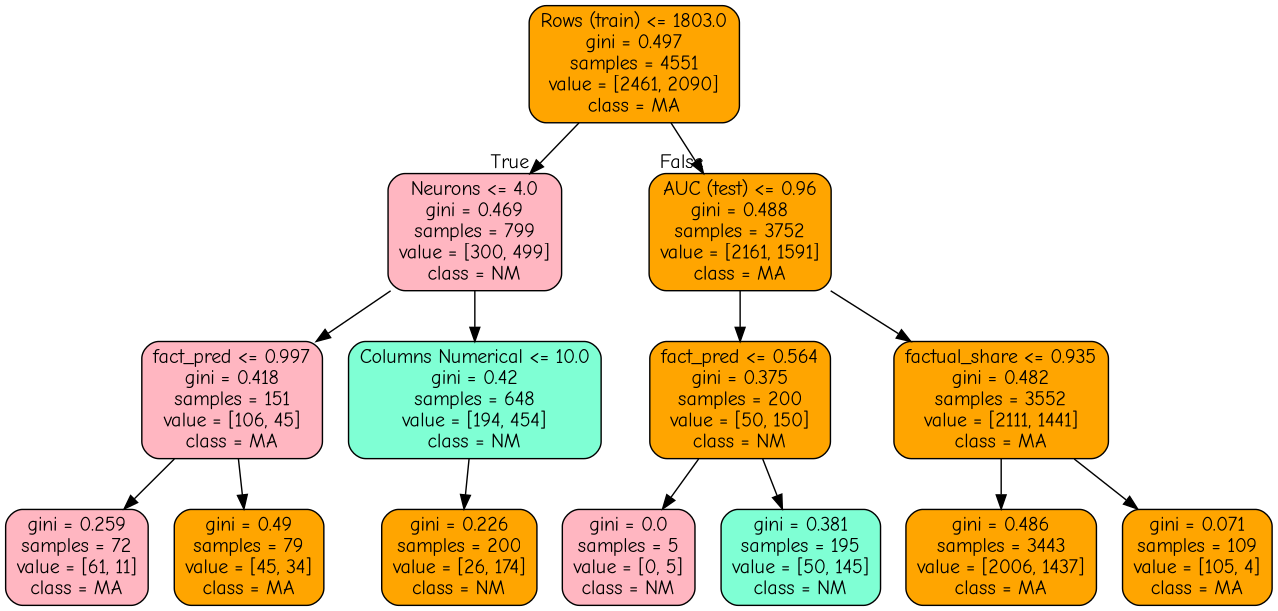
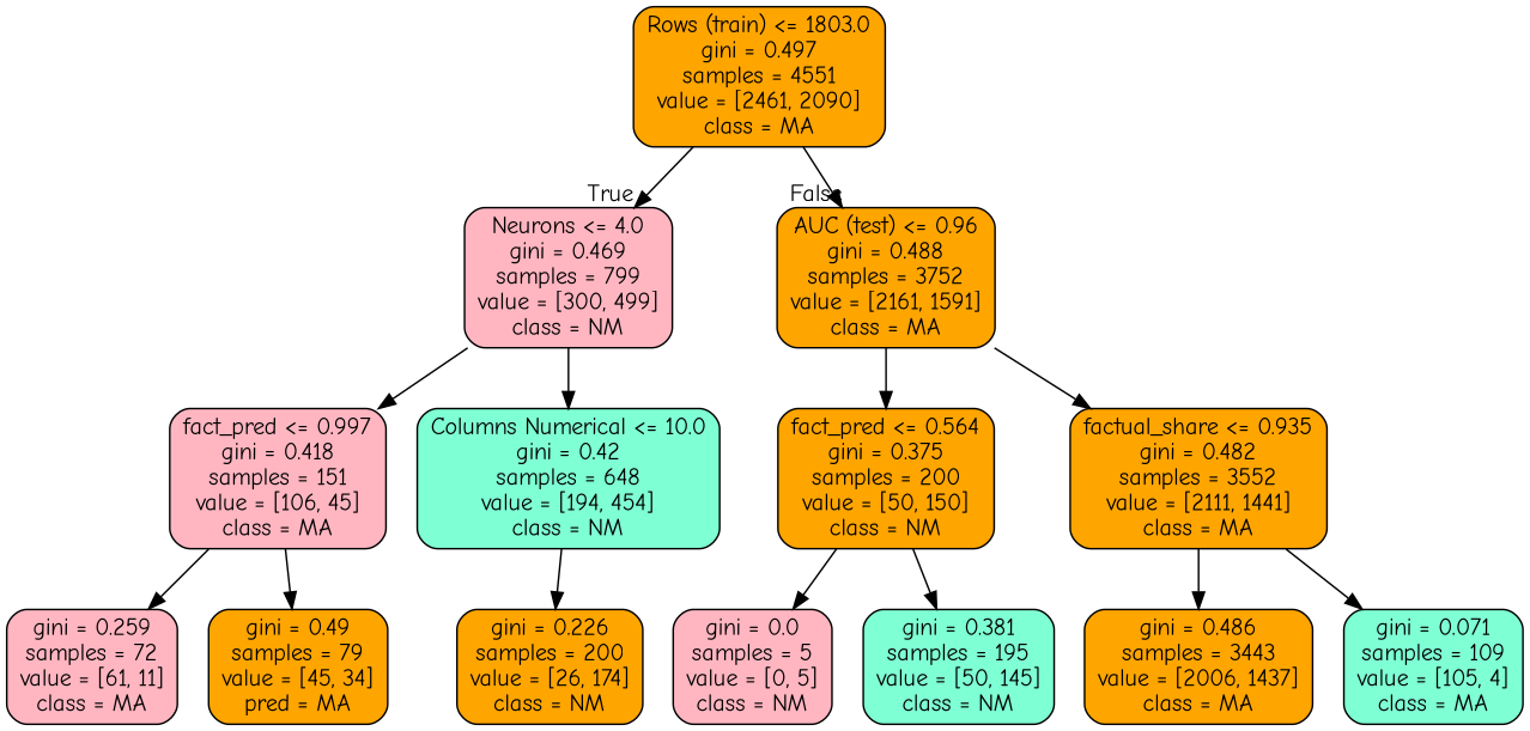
  digraph {
    fontname="Comic Neue"
    node [color=black fillcolor=orange fontname="Comic Neue" shape=box style="filled, rounded"]
    edge [fontname="Comic Neue"]
    n1 [label="Rows (train) <= 1803.0\ngini = 0.497\nsamples = 4551\nvalue = [2461, 2090]\nclass = MA"]
    n2 [fillcolor=lightpink label="Neurons <= 4.0\ngini = 0.469\nsamples = 799\nvalue = [300, 499]\nclass = NM"]
    n3 [label="AUC (test) <= 0.96\ngini = 0.488\nsamples = 3752\nvalue = [2161, 1591]\nclass = MA"]
    n4 [fillcolor=lightpink label="fact_pred <= 0.997\ngini = 0.418\nsamples = 151\nvalue = [106, 45]\nclass = MA"]
    n5 [fillcolor=aquamarine label="Columns Numerical <= 10.0\ngini = 0.42\nsamples = 648\nvalue = [194, 454]\nclass = NM"]
    n6 [label="fact_pred <= 0.564\ngini = 0.375\nsamples = 200\nvalue = [50, 150]\nclass = NM"]
    n7 [label="factual_share <= 0.935\ngini = 0.482\nsamples = 3552\nvalue = [2111, 1441]\nclass = MA"]
    n8 [fillcolor=lightpink label="gini = 0.259\nsamples = 72\nvalue = [61, 11]\nclass = MA"]
-   n9 [label="gini = 0.49\nsamples = 79\nvalue = [45, 34]\nclass = MA"]
+   n9 [label="gini = 0.49\nsamples = 79\nvalue = [45, 34]\npred = MA"]
    n10 [label="gini = 0.226\nsamples = 200\nvalue = [26, 174]\nclass = NM"]
    n11 [fillcolor=lightpink label="gini = 0.0\nsamples = 5\nvalue = [0, 5]\nclass = NM"]
    n12 [fillcolor=aquamarine label="gini = 0.381\nsamples = 195\nvalue = [50, 145]\nclass = NM"]
    n13 [label="gini = 0.486\nsamples = 3443\nvalue = [2006, 1437]\nclass = MA"]
-   n14 [label="gini = 0.071\nsamples = 109\nvalue = [105, 4]\nclass = MA"]
+   n14 [fillcolor=aquamarine label="gini = 0.071\nsamples = 109\nvalue = [105, 4]\nclass = MA"]
    n1 -> n2 [headlabel=True labelangle=45 labeldistance=2.5]
    n1 -> n3 [headlabel=False labelangle=-45 labeldistance=2.5]
    n2 -> n4
    n2 -> n5
    n3 -> n6
    n3 -> n7
    n4 -> n8
    n4 -> n9
    n5 -> n10
    n6 -> n11
    n6 -> n12
    n7 -> n13
    n7 -> n14
  }
